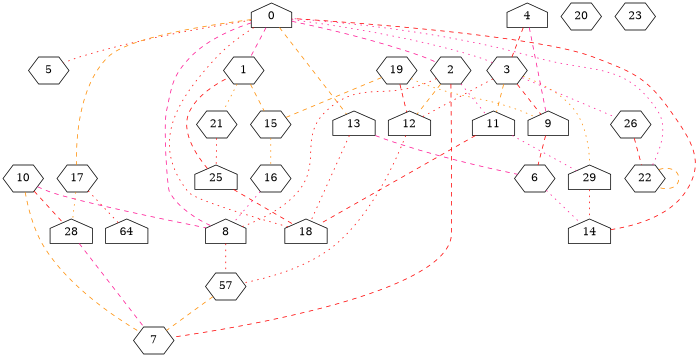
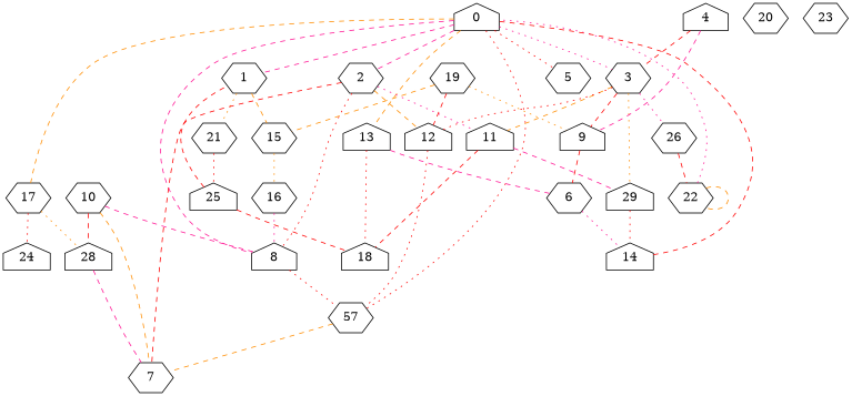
  graph {
    node [shape=hexagon]
    edge [color=red style=dashed]
    0 [shape=house]
    1
    2
    3
    5
    8 [shape=house]
    13 [shape=house]
    17
    18 [shape=house]
    15
    21
    7
    11 [shape=house]
    12 [shape=house]
    9 [shape=house]
    26
    29 [shape=house]
    n18 [label=57]
    6
    28 [shape=house]
-   24 [shape=house label=64]
+   24 [shape=house]
    16
    25 [shape=house]
    22
    14 [shape=house]
    4 [shape=house]
    10
    19
    20
    23
    0 -- 1 [color=deeppink]
    0 -- 2 [color=deeppink]
    0 -- 3 [color=deeppink style=dotted]
    0 -- 5 [style=dotted]
    0 -- 8 [color=deeppink]
    0 -- 13 [color=darkorange]
    0 -- 17 [color=darkorange]
-   0 -- 18 [style=dotted]
+   0 -- n18 [style=dotted]
    1 -- 15 [color=darkorange]
    1 -- 21 [color=darkorange style=dotted]
    2 -- 8 [style=dotted]
    2 -- 7
    2 -- 11 [color=deeppink style=dotted]
    2 -- 12 [color=darkorange]
    3 -- 11 [color=darkorange]
    3 -- 12 [style=dotted]
    3 -- 9
    3 -- 26 [color=deeppink style=dotted]
    3 -- 29 [color=darkorange style=dotted]
    8 -- n18 [style=dotted]
    13 -- 18 [style=dotted]
    13 -- 6 [color=deeppink]
    17 -- 28 [color=darkorange style=dotted]
    17 -- 24 [style=dotted]
    15 -- 16 [color=darkorange style=dotted]
    21 -- 25 [style=dotted]
    11 -- 18
-   11 -- 29 [color=deeppink style=dotted]
+   11 -- 29 [color=deeppink]
    12 -- n18 [style=dotted]
    9 -- 6
    26 -- 22
    29 -- 14 [style=dotted]
    n18 -- 7 [color=darkorange]
    6 -- 14 [color=deeppink style=dotted]
    28 -- 7 [color=deeppink]
    16 -- 8 [color=deeppink style=dotted]
    25 -- 1
    25 -- 18
    22 -- 0 [color=deeppink style=dotted]
    22 -- 22 [color=darkorange]
    14 -- 0
    4 -- 3
    4 -- 9 [color=deeppink]
    10 -- 8 [color=deeppink]
    10 -- 7 [color=darkorange]
    10 -- 28
    19 -- 15 [color=darkorange]
    19 -- 12
    19 -- 9 [color=darkorange style=dotted]
  }
